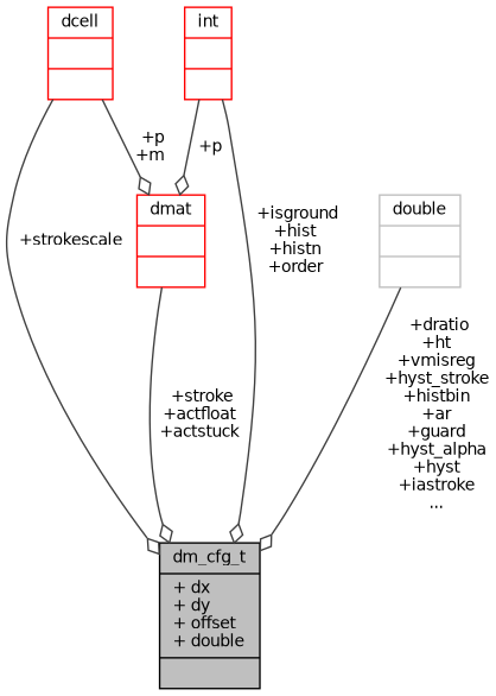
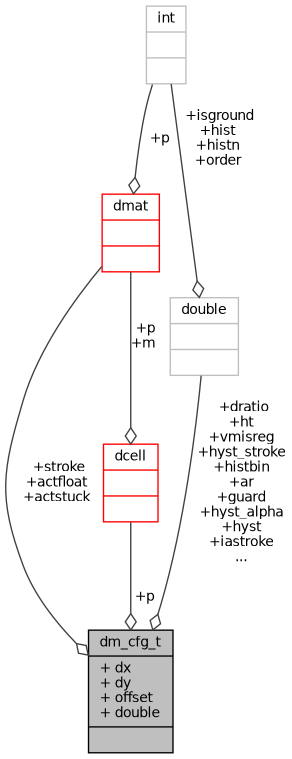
  digraph {
    node [color=red fontname=Helvetica fontsize=10 shape=record]
    edge [arrowhead=odiamond color=grey25 fontname=Helvetica fontsize=10 labelfontname=Helvetica labelfontsize=10 style=solid]
    n1 [color=black fillcolor=grey75 fontcolor=black height=0.2 label="{dm_cfg_t\n|+ dx\l+ dy\l+ offset\l+ double\l|}" style=filled width=0.4]
    n2 [height=0.2 label="{dcell\n||}" width=0.4]
    n3 [height=0.2 label="{dmat\n||}" width=0.4]
    n4 [color=grey75 height=0.2 label="{double\n||}" width=0.4]
-   n5 [height=0.2 label="{int\n||}" width=0.4]
-   n2 -> n1 [label=" +strokescale"]
+   n5 [color=grey75 height=0.2 label="{int\n||}" width=0.4]
+   n2 -> n1 [label=" +p"]
    n3 -> n1 [label=" +stroke\n+actfloat\n+actstuck"]
-   n2 -> n3 [label=" +p\n+m"]
+   n3 -> n2 [label=" +p\n+m"]
    n4 -> n1 [label=" +dratio\n+ht\n+vmisreg\n+hyst_stroke\n+histbin\n+ar\n+guard\n+hyst_alpha\n+hyst\n+iastroke\n..."]
-   n5 -> n1 [label=" +isground\n+hist\n+histn\n+order"]
+   n5 -> n4 [label=" +isground\n+hist\n+histn\n+order"]
    n5 -> n3 [label=" +p"]
  }
